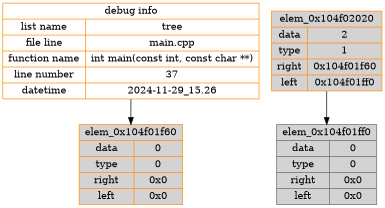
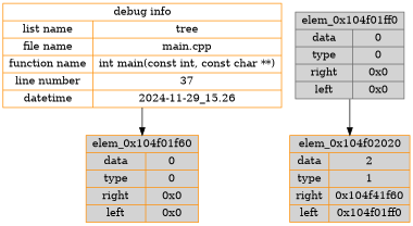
  digraph {
    node [color=darkorange fillcolor=lightgrey shape=record style=filled]
-   n1 [fillcolor=white label="{debug info | { {list name | file line | function name | line number | datetime} | {tree | main.cpp | int main(const int, const char **) | 37 | 2024-11-29_15.26} }}"]
+   n1 [fillcolor=white label="{debug info | { {list name | file name | function name | line number | datetime} | {tree | main.cpp | int main(const int, const char **) | 37 | 2024-11-29_15.26} }}"]
    n2 [label="{elem_0x104f01f60  | { {data | type | right | left} | {0 | 0 | 0x0 | 0x0} } }"]
-   n3 [label="{elem_0x104f02020  | { {data | type | right | left} | {2 | 1 | 0x104f01f60 | 0x104f01ff0} } }"]
+   n3 [label="{elem_0x104f02020  | { {data | type | right | left} | {2 | 1 | 0x104f41f60 | 0x104f01ff0} } }"]
    n4 [color=gray40 label="{elem_0x104f01ff0  | { {data | type | right | left} | {0 | 0 | 0x0 | 0x0} } }"]
    n1 -> n2
-   n3 -> n4
+   n4 -> n3
  }
